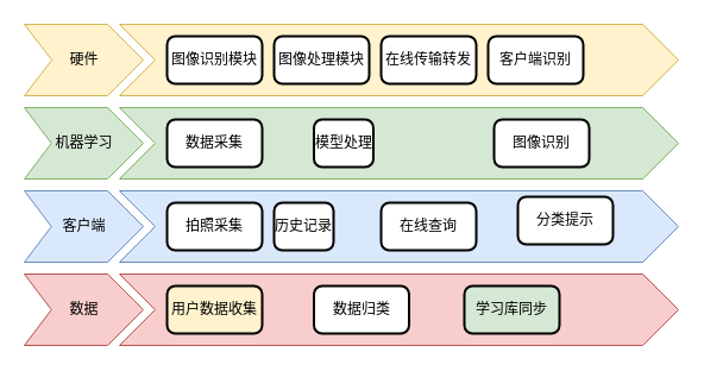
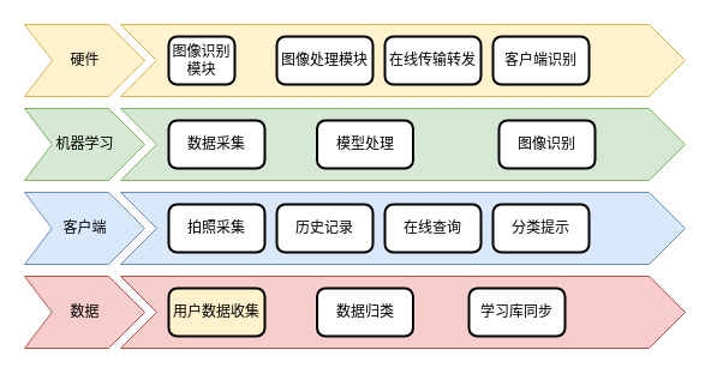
  <mxCell id="0" />
  <mxCell id="1" parent="0" />
  <mxCell id="2" value="硬件" style="html=1;shadow=0;dashed=0;align=center;verticalAlign=middle;shape=mxgraph.arrows2.arrow;dy=0;dx=30;notch=23.1;fillColor=#fff2cc;strokeColor=#d6b656;" vertex="1" parent="1"><mxGeometry x="20" y="20" width="100" height="60" as="geometry" /></mxCell>
  <mxCell id="3" value="" style="html=1;shadow=0;dashed=0;align=center;verticalAlign=middle;shape=mxgraph.arrows2.arrow;dy=0;dx=30;notch=30;fillColor=#fff2cc;strokeColor=#d6b656;" vertex="1" parent="1"><mxGeometry x="100" y="20" width="470" height="60" as="geometry" /></mxCell>
- <mxCell id="4" value="图像识别模块" style="rounded=1;whiteSpace=wrap;html=1;absoluteArcSize=1;arcSize=14;strokeWidth=2;" vertex="1" parent="1"><mxGeometry x="140" y="30" width="80" height="40" as="geometry" /></mxCell>
+ <mxCell id="4" value="图像识别模块" style="rounded=1;whiteSpace=wrap;html=1;absoluteArcSize=1;arcSize=14;strokeWidth=2;" vertex="1" parent="1"><mxGeometry x="140" y="30" width="55" height="40" as="geometry" /></mxCell>
  <mxCell id="5" value="图像处理&lt;span style=&quot;color: rgba(0 , 0 , 0 , 0) ; font-family: monospace ; font-size: 0px&quot;&gt;%3CmxGraphModel%3E%3Croot%3E%3CmxCell%20id%3D%220%22%2F%3E%3CmxCell%20id%3D%221%22%20parent%3D%220%22%2F%3E%3CmxCell%20id%3D%222%22%20value%3D%22%E5%9B%BE%E5%83%8F%E8%AF%86%E5%88%AB%E6%A8%A1%E5%9D%97%22%20style%3D%22rounded%3D1%3BwhiteSpace%3Dwrap%3Bhtml%3D1%3BabsoluteArcSize%3D1%3BarcSize%3D14%3BstrokeWidth%3D2%3B%22%20vertex%3D%221%22%20parent%3D%221%22%3E%3CmxGeometry%20x%3D%22250%22%20y%3D%2280%22%20width%3D%2280%22%20height%3D%2240%22%20as%3D%22geometry%22%2F%3E%3C%2FmxCell%3E%3C%2Froot%3E%3C%2FmxGraphModel%3E&lt;/span&gt;模块" style="rounded=1;whiteSpace=wrap;html=1;absoluteArcSize=1;arcSize=14;strokeWidth=2;" vertex="1" parent="1"><mxGeometry x="230" y="30" width="80" height="40" as="geometry" /></mxCell>
  <mxCell id="6" value="在线传输转发" style="rounded=1;whiteSpace=wrap;html=1;absoluteArcSize=1;arcSize=14;strokeWidth=2;" vertex="1" parent="1"><mxGeometry x="320" y="30" width="80" height="40" as="geometry" /></mxCell>
  <mxCell id="7" value="客户端识别" style="rounded=1;whiteSpace=wrap;html=1;absoluteArcSize=1;arcSize=14;strokeWidth=2;" vertex="1" parent="1"><mxGeometry x="410" y="30" width="80" height="40" as="geometry" /></mxCell>
  <mxCell id="8" value="机器学习" style="html=1;shadow=0;dashed=0;align=center;verticalAlign=middle;shape=mxgraph.arrows2.arrow;dy=0;dx=30;notch=22.76;fillColor=#d5e8d4;strokeColor=#82b366;" vertex="1" parent="1"><mxGeometry x="20" y="90" width="100" height="60" as="geometry" /></mxCell>
  <mxCell id="9" value="" style="html=1;shadow=0;dashed=0;align=center;verticalAlign=middle;shape=mxgraph.arrows2.arrow;dy=0;dx=30;notch=30;fillColor=#d5e8d4;strokeColor=#82b366;" vertex="1" parent="1"><mxGeometry x="100" y="90" width="470" height="60" as="geometry" /></mxCell>
  <mxCell id="10" value="数据采集" style="rounded=1;whiteSpace=wrap;html=1;absoluteArcSize=1;arcSize=14;strokeWidth=2;" vertex="1" parent="1"><mxGeometry x="140" y="100" width="80" height="40" as="geometry" /></mxCell>
- <mxCell id="11" value="模型处理" style="rounded=1;whiteSpace=wrap;html=1;absoluteArcSize=1;arcSize=14;strokeWidth=2;" vertex="1" parent="1"><mxGeometry x="263.5" y="100" width="50" height="40" as="geometry" /></mxCell>
+ <mxCell id="11" value="模型处理" style="rounded=1;whiteSpace=wrap;html=1;absoluteArcSize=1;arcSize=14;strokeWidth=2;" vertex="1" parent="1"><mxGeometry x="263.5" y="100" width="80" height="40" as="geometry" /></mxCell>
  <mxCell id="12" value="图像识别" style="rounded=1;whiteSpace=wrap;html=1;absoluteArcSize=1;arcSize=14;strokeWidth=2;" vertex="1" parent="1"><mxGeometry x="415" y="100" width="80" height="40" as="geometry" /></mxCell>
  <mxCell id="13" value="客户端" style="html=1;shadow=0;dashed=0;align=center;verticalAlign=middle;shape=mxgraph.arrows2.arrow;dy=0;dx=30;notch=22.76;fillColor=#dae8fc;strokeColor=#6c8ebf;" vertex="1" parent="1"><mxGeometry x="20" y="160" width="100" height="60" as="geometry" /></mxCell>
  <mxCell id="14" value="" style="html=1;shadow=0;dashed=0;align=center;verticalAlign=middle;shape=mxgraph.arrows2.arrow;dy=0;dx=30;notch=30;fillColor=#dae8fc;strokeColor=#6c8ebf;" vertex="1" parent="1"><mxGeometry x="100" y="160" width="470" height="60" as="geometry" /></mxCell>
  <mxCell id="15" value="拍照采集" style="rounded=1;whiteSpace=wrap;html=1;absoluteArcSize=1;arcSize=14;strokeWidth=2;" vertex="1" parent="1"><mxGeometry x="140" y="170" width="80" height="40" as="geometry" /></mxCell>
- <mxCell id="16" value="历史记录" style="rounded=1;whiteSpace=wrap;html=1;absoluteArcSize=1;arcSize=14;strokeWidth=2;" vertex="1" parent="1"><mxGeometry x="230" y="170" width="50" height="40" as="geometry" /></mxCell>
+ <mxCell id="16" value="历史记录" style="rounded=1;whiteSpace=wrap;html=1;absoluteArcSize=1;arcSize=14;strokeWidth=2;" vertex="1" parent="1"><mxGeometry x="230" y="170" width="80" height="40" as="geometry" /></mxCell>
  <mxCell id="17" value="在线查询" style="rounded=1;whiteSpace=wrap;html=1;absoluteArcSize=1;arcSize=14;strokeWidth=2;" vertex="1" parent="1"><mxGeometry x="320" y="170" width="80" height="40" as="geometry" /></mxCell>
- <mxCell id="18" value="分类提示" style="rounded=1;whiteSpace=wrap;html=1;absoluteArcSize=1;arcSize=14;strokeWidth=2;" vertex="1" parent="1"><mxGeometry x="435" y="165" width="80" height="40" as="geometry" /></mxCell>
+ <mxCell id="18" value="分类提示" style="rounded=1;whiteSpace=wrap;html=1;absoluteArcSize=1;arcSize=14;strokeWidth=2;" vertex="1" parent="1"><mxGeometry x="410" y="170" width="80" height="40" as="geometry" /></mxCell>
  <mxCell id="19" value="数据" style="html=1;shadow=0;dashed=0;align=center;verticalAlign=middle;shape=mxgraph.arrows2.arrow;dy=0;dx=30;notch=22.76;fillColor=#f8cecc;strokeColor=#b85450;" vertex="1" parent="1"><mxGeometry x="20" y="230" width="100" height="60" as="geometry" /></mxCell>
  <mxCell id="20" value="" style="html=1;shadow=0;dashed=0;align=center;verticalAlign=middle;shape=mxgraph.arrows2.arrow;dy=0;dx=30;notch=30;fillColor=#f8cecc;strokeColor=#b85450;" vertex="1" parent="1"><mxGeometry x="100" y="230" width="470" height="60" as="geometry" /></mxCell>
  <mxCell id="21" value="用户数据收集" style="rounded=1;whiteSpace=wrap;html=1;absoluteArcSize=1;arcSize=14;strokeWidth=2;fillColor=#fff2cc;" vertex="1" parent="1"><mxGeometry x="140" y="240" width="80" height="40" as="geometry" /></mxCell>
  <mxCell id="22" value="数据归类" style="rounded=1;whiteSpace=wrap;html=1;absoluteArcSize=1;arcSize=14;strokeWidth=2;" vertex="1" parent="1"><mxGeometry x="263.5" y="240" width="80" height="40" as="geometry" /></mxCell>
- <mxCell id="23" value="学习库同步" style="rounded=1;whiteSpace=wrap;html=1;absoluteArcSize=1;arcSize=14;strokeWidth=2;fillColor=#d5e8d4;" vertex="1" parent="1"><mxGeometry x="390" y="240" width="80" height="40" as="geometry" /></mxCell>
+ <mxCell id="23" value="学习库同步" style="rounded=1;whiteSpace=wrap;html=1;absoluteArcSize=1;arcSize=14;strokeWidth=2;" vertex="1" parent="1"><mxGeometry x="390" y="240" width="80" height="40" as="geometry" /></mxCell>
